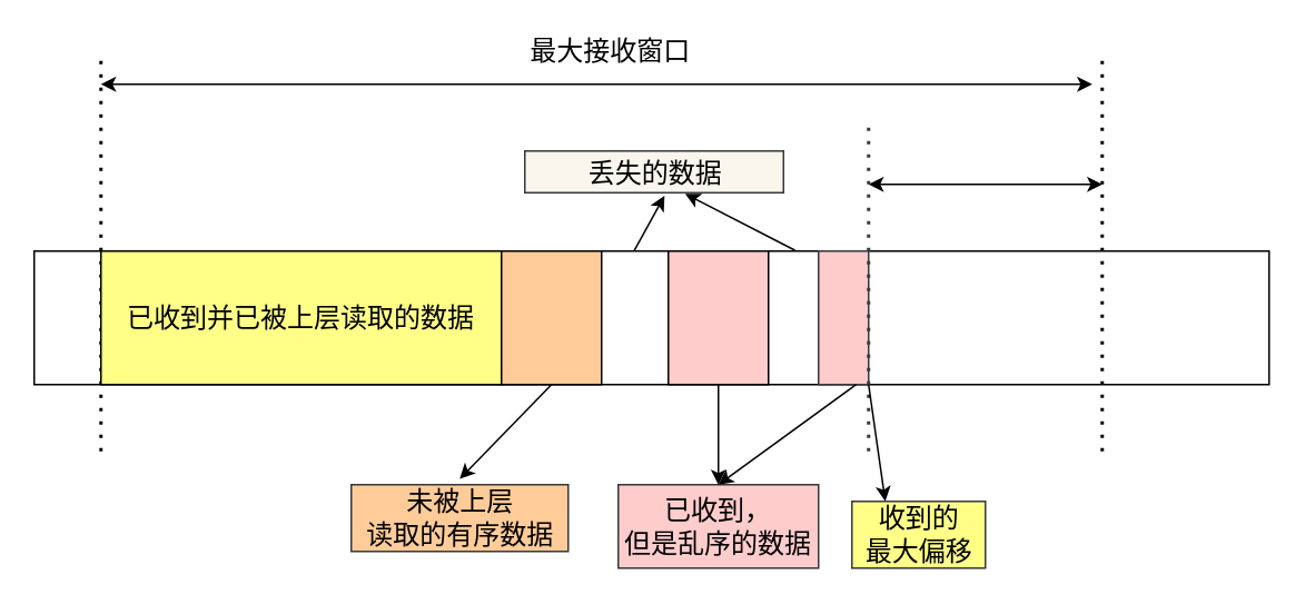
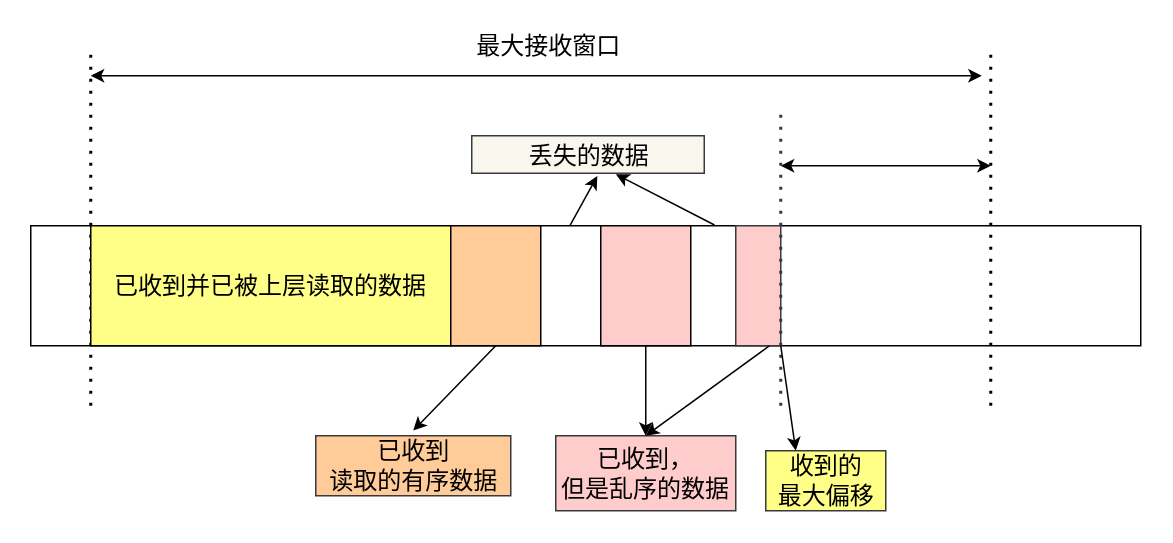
  <mxCell id="0" />
  <mxCell id="1" parent="0" />
  <mxCell id="2" value="" style="rounded=0;whiteSpace=wrap;html=1;" vertex="1" parent="1"><mxGeometry x="20" y="150" width="740" height="80" as="geometry" /></mxCell>
  <mxCell id="3" value="" style="endArrow=none;dashed=1;html=1;dashPattern=1 3;strokeWidth=2;rounded=0;" edge="1" parent="1"><mxGeometry width="50" height="50" relative="1" as="geometry"><mxPoint x="60" y="270" as="sourcePoint" /><mxPoint x="60" y="30" as="targetPoint" /></mxGeometry></mxCell>
  <mxCell id="4" value="" style="endArrow=none;dashed=1;html=1;dashPattern=1 3;strokeWidth=2;rounded=0;" edge="1" parent="1"><mxGeometry width="50" height="50" relative="1" as="geometry"><mxPoint x="660" y="270" as="sourcePoint" /><mxPoint x="660" y="30" as="targetPoint" /></mxGeometry></mxCell>
  <mxCell id="5" value="" style="endArrow=classic;startArrow=classic;html=1;rounded=0;" edge="1" parent="1"><mxGeometry width="50" height="50" relative="1" as="geometry"><mxPoint x="520" y="110" as="sourcePoint" /><mxPoint x="660" y="110" as="targetPoint" /></mxGeometry></mxCell>
  <mxCell id="6" value="已收到并已被上层读取的数据" style="rounded=0;whiteSpace=wrap;html=1;fontSize=16;fillColor=#ffff88;strokeColor=default;" vertex="1" parent="1"><mxGeometry x="60" y="150" width="240" height="80" as="geometry" /></mxCell>
  <mxCell id="7" value="" style="rounded=0;whiteSpace=wrap;html=1;fontSize=16;fillColor=#ffcc99;strokeColor=default;" vertex="1" parent="1"><mxGeometry x="300" y="150" width="60" height="80" as="geometry" /></mxCell>
  <mxCell id="8" value="" style="rounded=0;whiteSpace=wrap;html=1;fontSize=16;fillColor=#ffcccc;strokeColor=default;" vertex="1" parent="1"><mxGeometry x="400" y="150" width="60" height="80" as="geometry" /></mxCell>
  <mxCell id="9" value="" style="rounded=0;whiteSpace=wrap;html=1;fontSize=16;fillColor=#ffcccc;strokeColor=#36393d;" vertex="1" parent="1"><mxGeometry x="490" y="150" width="30" height="80" as="geometry" /></mxCell>
  <mxCell id="10" value="" style="endArrow=none;dashed=1;html=1;dashPattern=1 3;strokeWidth=2;rounded=0;fillColor=#ffcccc;strokeColor=#36393d;" edge="1" parent="1"><mxGeometry width="50" height="50" relative="1" as="geometry"><mxPoint x="520" y="270" as="sourcePoint" /><mxPoint x="520" y="70" as="targetPoint" /></mxGeometry></mxCell>
  <mxCell id="11" value="丢失的数据" style="text;html=1;align=center;verticalAlign=middle;resizable=0;points=[];autosize=1;strokeColor=#36393d;fillColor=#f9f7ed;fontSize=16;" vertex="1" parent="1"><mxGeometry x="314" y="90" width="155" height="25" as="geometry" /></mxCell>
- <mxCell id="12" value="未被上层&lt;br&gt;读取的有序数据" style="text;html=1;align=center;verticalAlign=middle;resizable=0;points=[];autosize=1;strokeColor=#36393d;fillColor=#ffcc99;fontSize=16;" vertex="1" parent="1"><mxGeometry x="210" y="290" width="130" height="40" as="geometry" /></mxCell>
+ <mxCell id="12" value="已收到&lt;br&gt;读取的有序数据" style="text;html=1;align=center;verticalAlign=middle;resizable=0;points=[];autosize=1;strokeColor=#36393d;fillColor=#ffcc99;fontSize=16;" vertex="1" parent="1"><mxGeometry x="210" y="290" width="130" height="40" as="geometry" /></mxCell>
  <mxCell id="13" value="已收到，&lt;br&gt;但是乱序的数据" style="rounded=0;whiteSpace=wrap;html=1;fontSize=16;strokeColor=#36393d;fillColor=#ffcccc;" vertex="1" parent="1"><mxGeometry x="370" y="290" width="120" height="50" as="geometry" /></mxCell>
  <mxCell id="14" value="" style="endArrow=classic;html=1;rounded=0;fontSize=16;exitX=0.486;exitY=-0.006;exitDx=0;exitDy=0;exitPerimeter=0;entryX=0.54;entryY=1.075;entryDx=0;entryDy=0;entryPerimeter=0;" edge="1" parent="1" source="2" target="11"><mxGeometry width="50" height="50" relative="1" as="geometry"><mxPoint x="380" y="140" as="sourcePoint" /><mxPoint x="430" y="90" as="targetPoint" /></mxGeometry></mxCell>
  <mxCell id="15" value="" style="endArrow=classic;html=1;rounded=0;fontSize=16;exitX=0.616;exitY=-0.006;exitDx=0;exitDy=0;exitPerimeter=0;entryX=0.62;entryY=1.025;entryDx=0;entryDy=0;entryPerimeter=0;" edge="1" parent="1" source="2" target="11"><mxGeometry width="50" height="50" relative="1" as="geometry"><mxPoint x="490" y="140" as="sourcePoint" /><mxPoint x="540" y="90" as="targetPoint" /></mxGeometry></mxCell>
  <mxCell id="16" value="" style="endArrow=classic;html=1;rounded=0;fontSize=16;entryX=0.5;entryY=-0.087;entryDx=0;entryDy=0;entryPerimeter=0;exitX=0.5;exitY=1;exitDx=0;exitDy=0;" edge="1" parent="1" source="7" target="12"><mxGeometry width="50" height="50" relative="1" as="geometry"><mxPoint x="310" y="300" as="sourcePoint" /><mxPoint x="360" y="250" as="targetPoint" /></mxGeometry></mxCell>
  <mxCell id="17" value="" style="endArrow=classic;html=1;rounded=0;fontSize=16;entryX=0.5;entryY=0;entryDx=0;entryDy=0;exitX=0.5;exitY=1;exitDx=0;exitDy=0;" edge="1" parent="1" source="8" target="13"><mxGeometry width="50" height="50" relative="1" as="geometry"><mxPoint x="380" y="290" as="sourcePoint" /><mxPoint x="430" y="240" as="targetPoint" /></mxGeometry></mxCell>
  <mxCell id="18" value="" style="endArrow=classic;html=1;rounded=0;fontSize=16;exitX=0.75;exitY=1;exitDx=0;exitDy=0;entryX=0.5;entryY=0;entryDx=0;entryDy=0;" edge="1" parent="1" source="9" target="13"><mxGeometry width="50" height="50" relative="1" as="geometry"><mxPoint x="670" y="340" as="sourcePoint" /><mxPoint x="720" y="290" as="targetPoint" /></mxGeometry></mxCell>
  <mxCell id="19" value="" style="endArrow=classic;startArrow=classic;html=1;rounded=0;fontSize=16;" edge="1" parent="1"><mxGeometry width="50" height="50" relative="1" as="geometry"><mxPoint x="60" y="50" as="sourcePoint" /><mxPoint x="654" y="50" as="targetPoint" /></mxGeometry></mxCell>
  <mxCell id="20" value="最大接收窗口" style="text;html=1;align=center;verticalAlign=middle;resizable=0;points=[];autosize=1;strokeColor=none;fillColor=none;fontSize=16;" vertex="1" parent="1"><mxGeometry x="310" y="20" width="110" height="20" as="geometry" /></mxCell>
  <mxCell id="21" value="" style="endArrow=classic;html=1;rounded=0;fontSize=16;" edge="1" parent="1"><mxGeometry width="50" height="50" relative="1" as="geometry"><mxPoint x="520" y="230" as="sourcePoint" /><mxPoint x="530" y="300" as="targetPoint" /></mxGeometry></mxCell>
  <mxCell id="22" value="收到的&lt;br&gt;最大偏移" style="text;html=1;align=center;verticalAlign=middle;resizable=0;points=[];autosize=1;strokeColor=#36393d;fillColor=#ffff88;fontSize=16;" vertex="1" parent="1"><mxGeometry x="510" y="300" width="80" height="40" as="geometry" /></mxCell>
